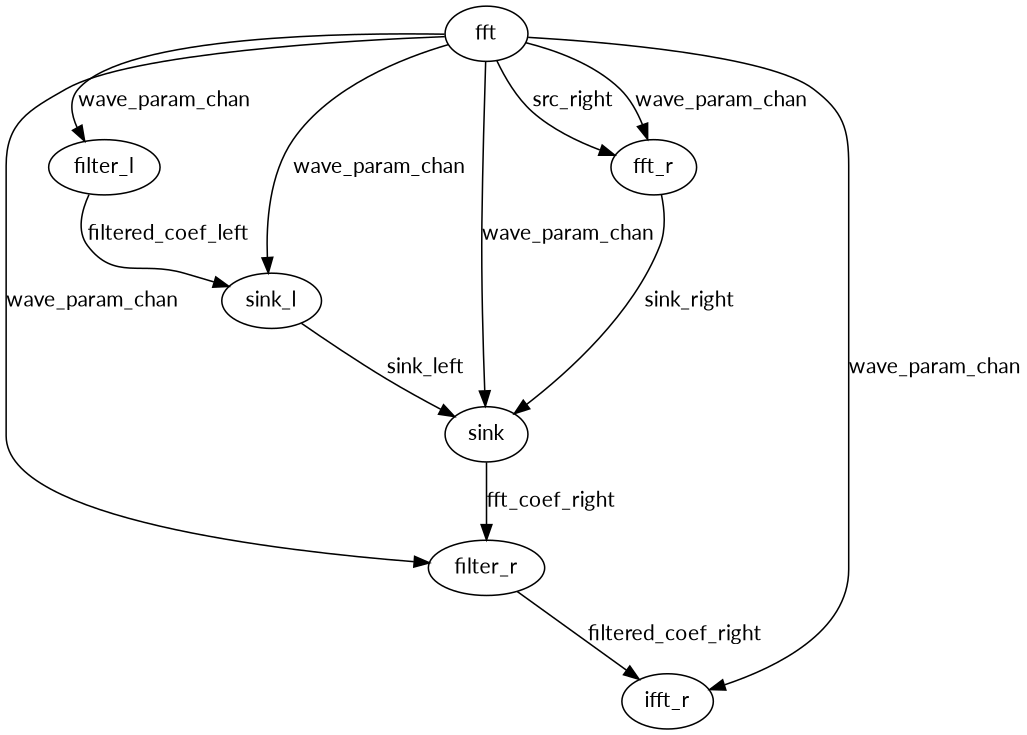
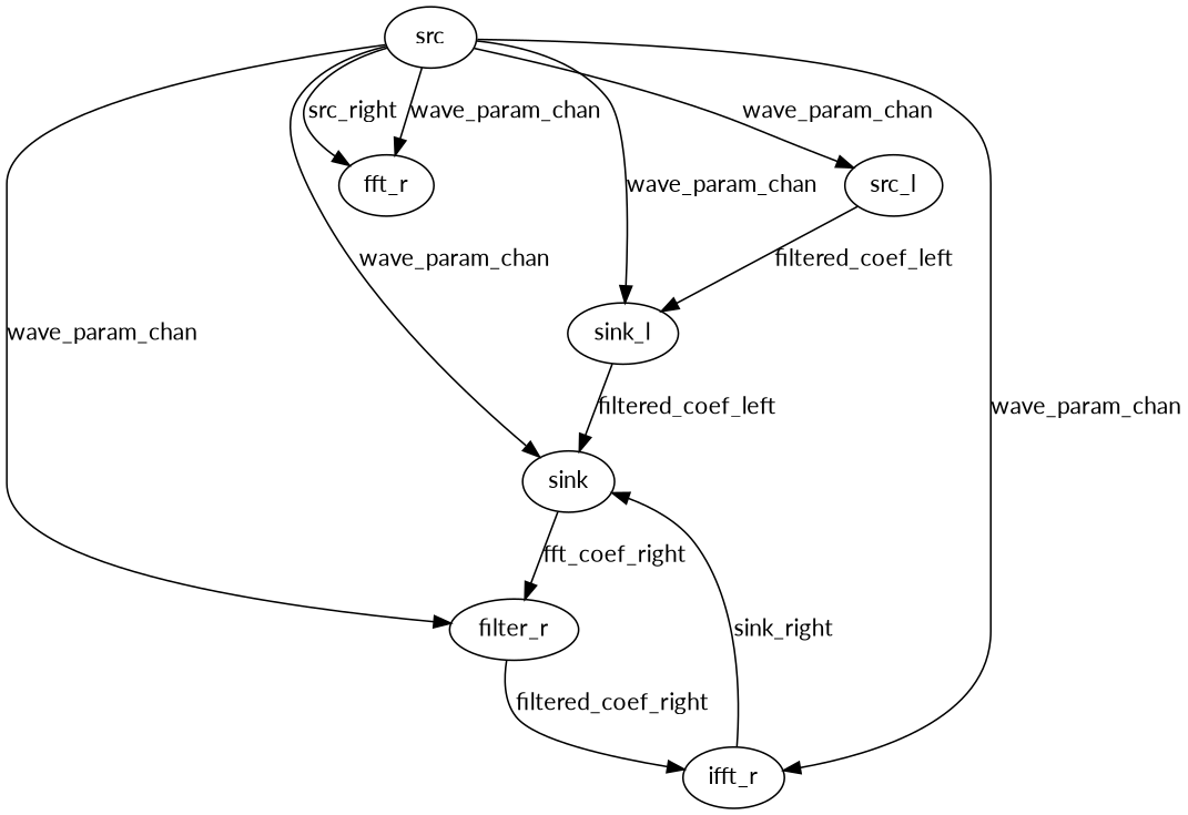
  digraph {
    fontname=Lato
    node [fontname=Lato]
    edge [fontname=Lato]
-   n1 [label=fft]
-   n2 [label=filter_l]
+   n1 [label=src]
+   n2 [label=src_l]
    n3 [label=sink_l]
    n4 [label=fft_r]
    n5 [label=filter_r]
    n6 [label=ifft_r]
    n7 [label=sink]
    n1 -> n2 [label=wave_param_chan]
    n1 -> n3 [label=wave_param_chan]
    n1 -> n4 [label=wave_param_chan]
    n1 -> n4 [label=src_right]
    n1 -> n5 [label=wave_param_chan]
    n1 -> n6 [label=wave_param_chan]
    n1 -> n7 [label=wave_param_chan]
    n2 -> n3 [label=filtered_coef_left]
-   n3 -> n7 [label=sink_left]
+   n3 -> n7 [label=filtered_coef_left]
    n5 -> n6 [label=filtered_coef_right]
-   n4 -> n7 [label=sink_right]
+   n6 -> n7 [label=sink_right]
    n7 -> n5 [label=fft_coef_right]
  }
